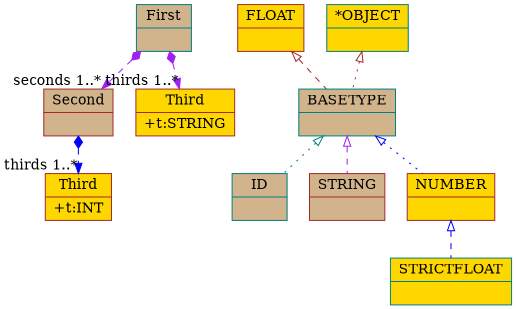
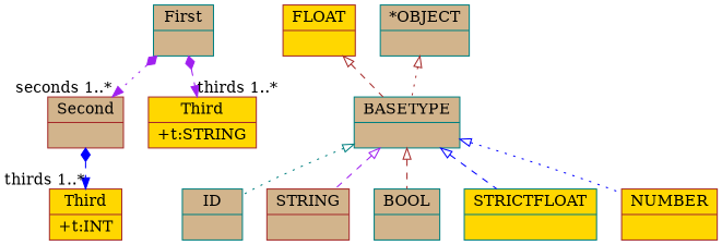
  digraph {
    fontname="Bitstream Vera Sans"
    fontsize=8
    nodesep=0.3
    node [color=teal fillcolor=tan shape=record style=filled]
    edge [arrowtail=empty color=purple dir=back style=dashed]
    n1 [label="{First|}"]
    n2 [color=brown label="{Second|}"]
    n3 [color=brown fillcolor=gold label="{Third|+t:STRING\l}"]
    n4 [color=brown fillcolor=gold label="{Third|+t:INT\l}"]
    n5 [label="{ID|}"]
    n6 [color=brown label="{STRING|}"]
+   n7 [label="{BOOL|}"]
    n8 [color=brown fillcolor=gold label="{FLOAT|}"]
    n9 [label="{BASETYPE|}"]
    n10 [fillcolor=gold label="{STRICTFLOAT|}"]
    n11 [color=brown fillcolor=gold label="{NUMBER|}"]
-   n12 [fillcolor=gold label="{*OBJECT|}"]
-   n1 -> n2 [arrowtail=diamond dir=both headlabel="seconds 1..*"]
+   n12 [label="{*OBJECT|}"]
+   n1 -> n2 [arrowtail=diamond dir=both headlabel="seconds 1..*" style=dotted]
    n1 -> n3 [arrowtail=diamond dir=both headlabel="thirds 1..*"]
    n2 -> n4 [arrowtail=diamond color=blue dir=both headlabel="thirds 1..*"]
    n8 -> n9 [color=brown]
    n9 -> n5 [color=teal style=dotted]
    n9 -> n6
+   n9 -> n7 [color=brown]
    n9 -> n11 [color=blue style=dotted]
-   n11 -> n10 [color=blue]
+   n9 -> n10 [color=blue]
    n12 -> n9 [color=brown style=dotted]
  }
